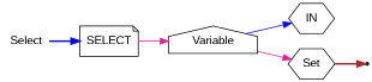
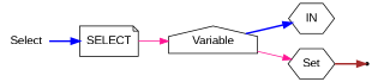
  digraph {
    rankdir=LR
    node [fontname=Arial shape=hexagon]
    edge [color=blue style=solid]
    n1 [label=Select shape=plaintext]
    n2 [label=SELECT shape=note]
    n3 [label=Variable shape=house]
    end [shape=point]
    n5 [label=IN]
    n6 [label=Set]
    n1 -> n2 [style=bold]
    n2 -> n3 [color=deeppink]
-   n3 -> n5
+   n3 -> n5 [style=bold]
    n3 -> n6 [color=deeppink]
    n6 -> end [color=brown style=bold]
  }
